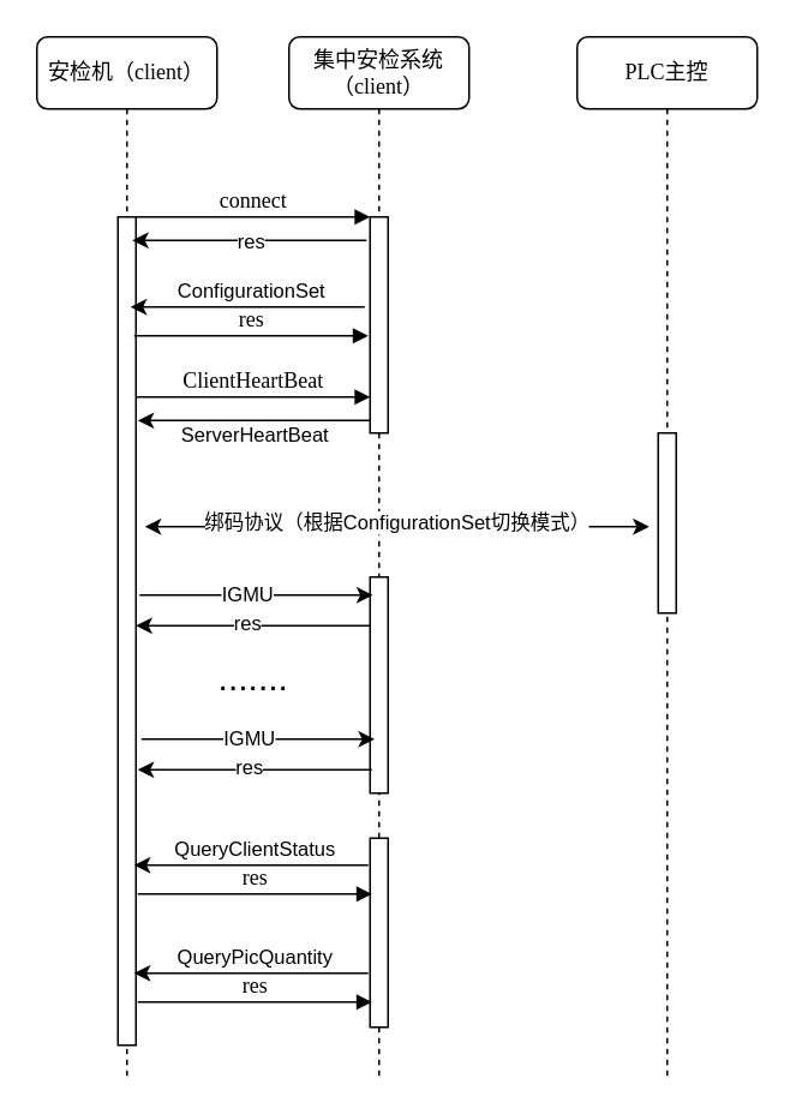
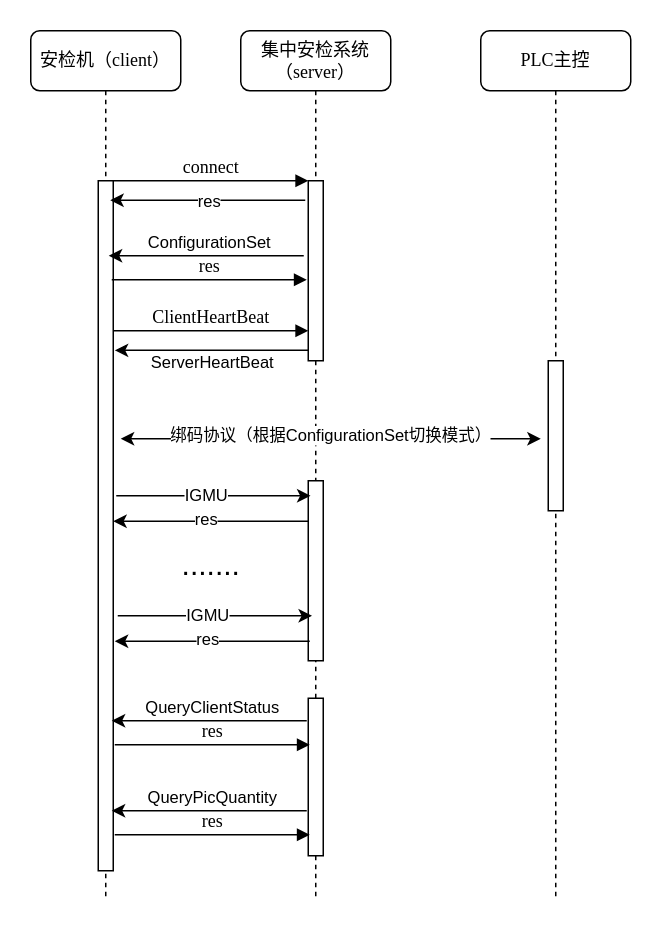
  <mxCell id="0" />
  <mxCell id="1" parent="0" />
- <mxCell id="2" value="集中安检系统（client）" style="shape=umlLifeline;perimeter=lifelinePerimeter;whiteSpace=wrap;html=1;container=1;collapsible=0;recursiveResize=0;outlineConnect=0;rounded=1;shadow=0;comic=0;labelBackgroundColor=none;strokeWidth=1;fontFamily=Verdana;fontSize=12;align=center;" parent="1" vertex="1"><mxGeometry x="160" y="20" width="100" height="580" as="geometry" /></mxCell>
+ <mxCell id="2" value="集中安检系统（server）" style="shape=umlLifeline;perimeter=lifelinePerimeter;whiteSpace=wrap;html=1;container=1;collapsible=0;recursiveResize=0;outlineConnect=0;rounded=1;shadow=0;comic=0;labelBackgroundColor=none;strokeWidth=1;fontFamily=Verdana;fontSize=12;align=center;" parent="1" vertex="1"><mxGeometry x="160" y="20" width="100" height="580" as="geometry" /></mxCell>
  <mxCell id="3" value="" style="html=1;points=[];perimeter=orthogonalPerimeter;rounded=0;shadow=0;comic=0;labelBackgroundColor=none;strokeWidth=1;fontFamily=Verdana;fontSize=12;align=center;" parent="2" vertex="1"><mxGeometry x="45" y="100" width="10" height="120" as="geometry" /></mxCell>
  <mxCell id="4" value="" style="html=1;points=[];perimeter=orthogonalPerimeter;rounded=0;shadow=0;comic=0;labelBackgroundColor=none;strokeWidth=1;fontFamily=Verdana;fontSize=12;align=center;" vertex="1" parent="2"><mxGeometry x="45" y="300" width="10" height="120" as="geometry" /></mxCell>
  <mxCell id="5" value="" style="html=1;points=[];perimeter=orthogonalPerimeter;rounded=0;shadow=0;comic=0;labelBackgroundColor=none;strokeWidth=1;fontFamily=Verdana;fontSize=12;align=center;" vertex="1" parent="2"><mxGeometry x="45" y="445" width="10" height="105" as="geometry" /></mxCell>
  <mxCell id="6" value="PLC主控" style="shape=umlLifeline;perimeter=lifelinePerimeter;whiteSpace=wrap;html=1;container=1;collapsible=0;recursiveResize=0;outlineConnect=0;rounded=1;shadow=0;comic=0;labelBackgroundColor=none;strokeWidth=1;fontFamily=Verdana;fontSize=12;align=center;" parent="1" vertex="1"><mxGeometry x="320" y="20" width="100" height="580" as="geometry" /></mxCell>
  <mxCell id="7" value="" style="html=1;points=[];perimeter=orthogonalPerimeter;rounded=0;shadow=0;comic=0;labelBackgroundColor=none;strokeWidth=1;fontFamily=Verdana;fontSize=12;align=center;" parent="6" vertex="1"><mxGeometry x="45" y="220" width="10" height="100" as="geometry" /></mxCell>
  <mxCell id="8" value="安检机（client）" style="shape=umlLifeline;perimeter=lifelinePerimeter;whiteSpace=wrap;html=1;container=1;collapsible=0;recursiveResize=0;outlineConnect=0;rounded=1;shadow=0;comic=0;labelBackgroundColor=none;strokeWidth=1;fontFamily=Verdana;fontSize=12;align=center;" parent="1" vertex="1"><mxGeometry x="20" y="20" width="100" height="580" as="geometry" /></mxCell>
  <mxCell id="9" value="" style="html=1;points=[];perimeter=orthogonalPerimeter;rounded=0;shadow=0;comic=0;labelBackgroundColor=none;strokeWidth=1;fontFamily=Verdana;fontSize=12;align=center;" parent="8" vertex="1"><mxGeometry x="45" y="100" width="10" height="460" as="geometry" /></mxCell>
  <mxCell id="10" value="connect" style="html=1;verticalAlign=bottom;endArrow=block;entryX=0;entryY=0;labelBackgroundColor=none;fontFamily=Verdana;fontSize=12;edgeStyle=elbowEdgeStyle;elbow=vertical;" parent="1" source="9" target="3" edge="1"><mxGeometry relative="1" as="geometry"><mxPoint x="140" y="130" as="sourcePoint" /></mxGeometry></mxCell>
  <mxCell id="11" value="" style="endArrow=classic;html=1;" edge="1" parent="1"><mxGeometry width="50" height="50" relative="1" as="geometry"><mxPoint x="203" y="133" as="sourcePoint" /><mxPoint x="73" y="133" as="targetPoint" /><Array as="points"><mxPoint x="153" y="133" /></Array></mxGeometry></mxCell>
  <mxCell id="12" value="res" style="edgeLabel;html=1;align=center;verticalAlign=middle;resizable=0;points=[];" vertex="1" connectable="0" parent="11"><mxGeometry x="-0.122" relative="1" as="geometry"><mxPoint x="-8" as="offset" /></mxGeometry></mxCell>
  <mxCell id="13" value="" style="endArrow=classic;html=1;" edge="1" parent="1"><mxGeometry width="50" height="50" relative="1" as="geometry"><mxPoint x="202" y="170" as="sourcePoint" /><mxPoint x="72" y="170" as="targetPoint" /><Array as="points"><mxPoint x="172" y="170" /></Array></mxGeometry></mxCell>
  <mxCell id="14" value="ConfigurationSet" style="edgeLabel;html=1;align=center;verticalAlign=middle;resizable=0;points=[];" vertex="1" connectable="0" parent="13"><mxGeometry x="0.067" y="-5" relative="1" as="geometry"><mxPoint x="5" y="-5" as="offset" /></mxGeometry></mxCell>
  <mxCell id="15" value="res" style="html=1;verticalAlign=bottom;endArrow=block;entryX=0;entryY=0;labelBackgroundColor=none;fontFamily=Verdana;fontSize=12;edgeStyle=elbowEdgeStyle;elbow=vertical;" edge="1" parent="1"><mxGeometry relative="1" as="geometry"><mxPoint x="74" y="186" as="sourcePoint" /><mxPoint x="204" y="186" as="targetPoint" /><Array as="points" /><mxPoint as="offset" /></mxGeometry></mxCell>
  <mxCell id="16" value="" style="endArrow=classic;startArrow=classic;html=1;" edge="1" parent="1"><mxGeometry width="50" height="50" relative="1" as="geometry"><mxPoint x="80" y="292" as="sourcePoint" /><mxPoint x="360" y="292" as="targetPoint" /></mxGeometry></mxCell>
  <mxCell id="17" value="绑码协议（根据ConfigurationSet切换模式）" style="edgeLabel;html=1;align=center;verticalAlign=middle;resizable=0;points=[];" vertex="1" connectable="0" parent="16"><mxGeometry x="0.13" y="3" relative="1" as="geometry"><mxPoint x="-19" as="offset" /></mxGeometry></mxCell>
  <mxCell id="18" value="" style="endArrow=classic;html=1;" edge="1" parent="1"><mxGeometry width="50" height="50" relative="1" as="geometry"><mxPoint x="77" y="330" as="sourcePoint" /><mxPoint x="206.5" y="330" as="targetPoint" /><Array as="points"><mxPoint x="157" y="330" /></Array></mxGeometry></mxCell>
  <mxCell id="19" value="IGMU" style="edgeLabel;html=1;align=center;verticalAlign=middle;resizable=0;points=[];" vertex="1" connectable="0" parent="18"><mxGeometry x="-0.151" y="1" relative="1" as="geometry"><mxPoint x="4" as="offset" /></mxGeometry></mxCell>
  <mxCell id="20" value="ClientHeartBeat" style="html=1;verticalAlign=bottom;endArrow=block;labelBackgroundColor=none;fontFamily=Verdana;fontSize=12;edgeStyle=elbowEdgeStyle;elbow=vertical;" edge="1" parent="1"><mxGeometry relative="1" as="geometry"><mxPoint x="75" y="220" as="sourcePoint" /><mxPoint x="205" y="220" as="targetPoint" /><Array as="points"><mxPoint x="145" y="220" /></Array></mxGeometry></mxCell>
  <mxCell id="21" value="" style="endArrow=classic;html=1;entryX=1.5;entryY=0.257;entryDx=0;entryDy=0;entryPerimeter=0;" edge="1" parent="1"><mxGeometry width="50" height="50" relative="1" as="geometry"><mxPoint x="205.5" y="233.08" as="sourcePoint" /><mxPoint x="76" y="233.08" as="targetPoint" /></mxGeometry></mxCell>
  <mxCell id="22" value="ServerHeartBeat" style="edgeLabel;html=1;align=center;verticalAlign=middle;resizable=0;points=[];" vertex="1" connectable="0" parent="21"><mxGeometry x="0.151" y="1" relative="1" as="geometry"><mxPoint x="9.5" y="5.92" as="offset" /></mxGeometry></mxCell>
  <mxCell id="23" value="" style="endArrow=classic;html=1;" edge="1" parent="1"><mxGeometry width="50" height="50" relative="1" as="geometry"><mxPoint x="205" y="347" as="sourcePoint" /><mxPoint x="75" y="347" as="targetPoint" /><Array as="points"><mxPoint x="155" y="347" /></Array></mxGeometry></mxCell>
  <mxCell id="24" value="res" style="edgeLabel;html=1;align=center;verticalAlign=middle;resizable=0;points=[];" vertex="1" connectable="0" parent="23"><mxGeometry x="-0.092" y="2" relative="1" as="geometry"><mxPoint x="-10" y="-4" as="offset" /></mxGeometry></mxCell>
  <mxCell id="25" value="" style="endArrow=classic;html=1;" edge="1" parent="1"><mxGeometry width="50" height="50" relative="1" as="geometry"><mxPoint x="78" y="410" as="sourcePoint" /><mxPoint x="207.5" y="410" as="targetPoint" /><Array as="points"><mxPoint x="158" y="410" /></Array></mxGeometry></mxCell>
  <mxCell id="26" value="IGMU" style="edgeLabel;html=1;align=center;verticalAlign=middle;resizable=0;points=[];" vertex="1" connectable="0" parent="25"><mxGeometry x="-0.151" y="1" relative="1" as="geometry"><mxPoint x="4" as="offset" /></mxGeometry></mxCell>
  <mxCell id="27" value="" style="endArrow=classic;html=1;" edge="1" parent="1"><mxGeometry width="50" height="50" relative="1" as="geometry"><mxPoint x="206" y="427" as="sourcePoint" /><mxPoint x="76" y="427" as="targetPoint" /><Array as="points"><mxPoint x="156" y="427" /></Array></mxGeometry></mxCell>
  <mxCell id="28" value="res" style="edgeLabel;html=1;align=center;verticalAlign=middle;resizable=0;points=[];" vertex="1" connectable="0" parent="27"><mxGeometry x="-0.092" y="2" relative="1" as="geometry"><mxPoint x="-10" y="-4" as="offset" /></mxGeometry></mxCell>
  <mxCell id="29" value="&lt;font style=&quot;font-size: 20px&quot;&gt;.......&lt;/font&gt;" style="text;html=1;align=center;verticalAlign=middle;resizable=0;points=[];autosize=1;" vertex="1" parent="1"><mxGeometry x="115" y="365" width="50" height="20" as="geometry" /></mxCell>
  <mxCell id="30" value="" style="endArrow=classic;html=1;" edge="1" parent="1"><mxGeometry width="50" height="50" relative="1" as="geometry"><mxPoint x="204" y="480" as="sourcePoint" /><mxPoint x="74" y="480" as="targetPoint" /><Array as="points"><mxPoint x="174" y="480" /></Array></mxGeometry></mxCell>
  <mxCell id="31" value="QueryClientStatus" style="edgeLabel;html=1;align=center;verticalAlign=middle;resizable=0;points=[];" vertex="1" connectable="0" parent="30"><mxGeometry x="0.067" y="-5" relative="1" as="geometry"><mxPoint x="5" y="-5" as="offset" /></mxGeometry></mxCell>
  <mxCell id="32" value="res" style="html=1;verticalAlign=bottom;endArrow=block;entryX=0;entryY=0;labelBackgroundColor=none;fontFamily=Verdana;fontSize=12;edgeStyle=elbowEdgeStyle;elbow=vertical;" edge="1" parent="1"><mxGeometry relative="1" as="geometry"><mxPoint x="76" y="496" as="sourcePoint" /><mxPoint x="206" y="496" as="targetPoint" /><Array as="points" /><mxPoint as="offset" /></mxGeometry></mxCell>
  <mxCell id="33" value="" style="endArrow=classic;html=1;" edge="1" parent="1"><mxGeometry width="50" height="50" relative="1" as="geometry"><mxPoint x="204" y="540" as="sourcePoint" /><mxPoint x="74" y="540" as="targetPoint" /><Array as="points"><mxPoint x="174" y="540" /></Array></mxGeometry></mxCell>
  <mxCell id="34" value="QueryPicQuantity" style="edgeLabel;html=1;align=center;verticalAlign=middle;resizable=0;points=[];" vertex="1" connectable="0" parent="33"><mxGeometry x="0.067" y="-5" relative="1" as="geometry"><mxPoint x="5" y="-5" as="offset" /></mxGeometry></mxCell>
  <mxCell id="35" value="res" style="html=1;verticalAlign=bottom;endArrow=block;entryX=0;entryY=0;labelBackgroundColor=none;fontFamily=Verdana;fontSize=12;edgeStyle=elbowEdgeStyle;elbow=vertical;" edge="1" parent="1"><mxGeometry relative="1" as="geometry"><mxPoint x="76" y="556" as="sourcePoint" /><mxPoint x="206" y="556" as="targetPoint" /><Array as="points" /><mxPoint as="offset" /></mxGeometry></mxCell>
